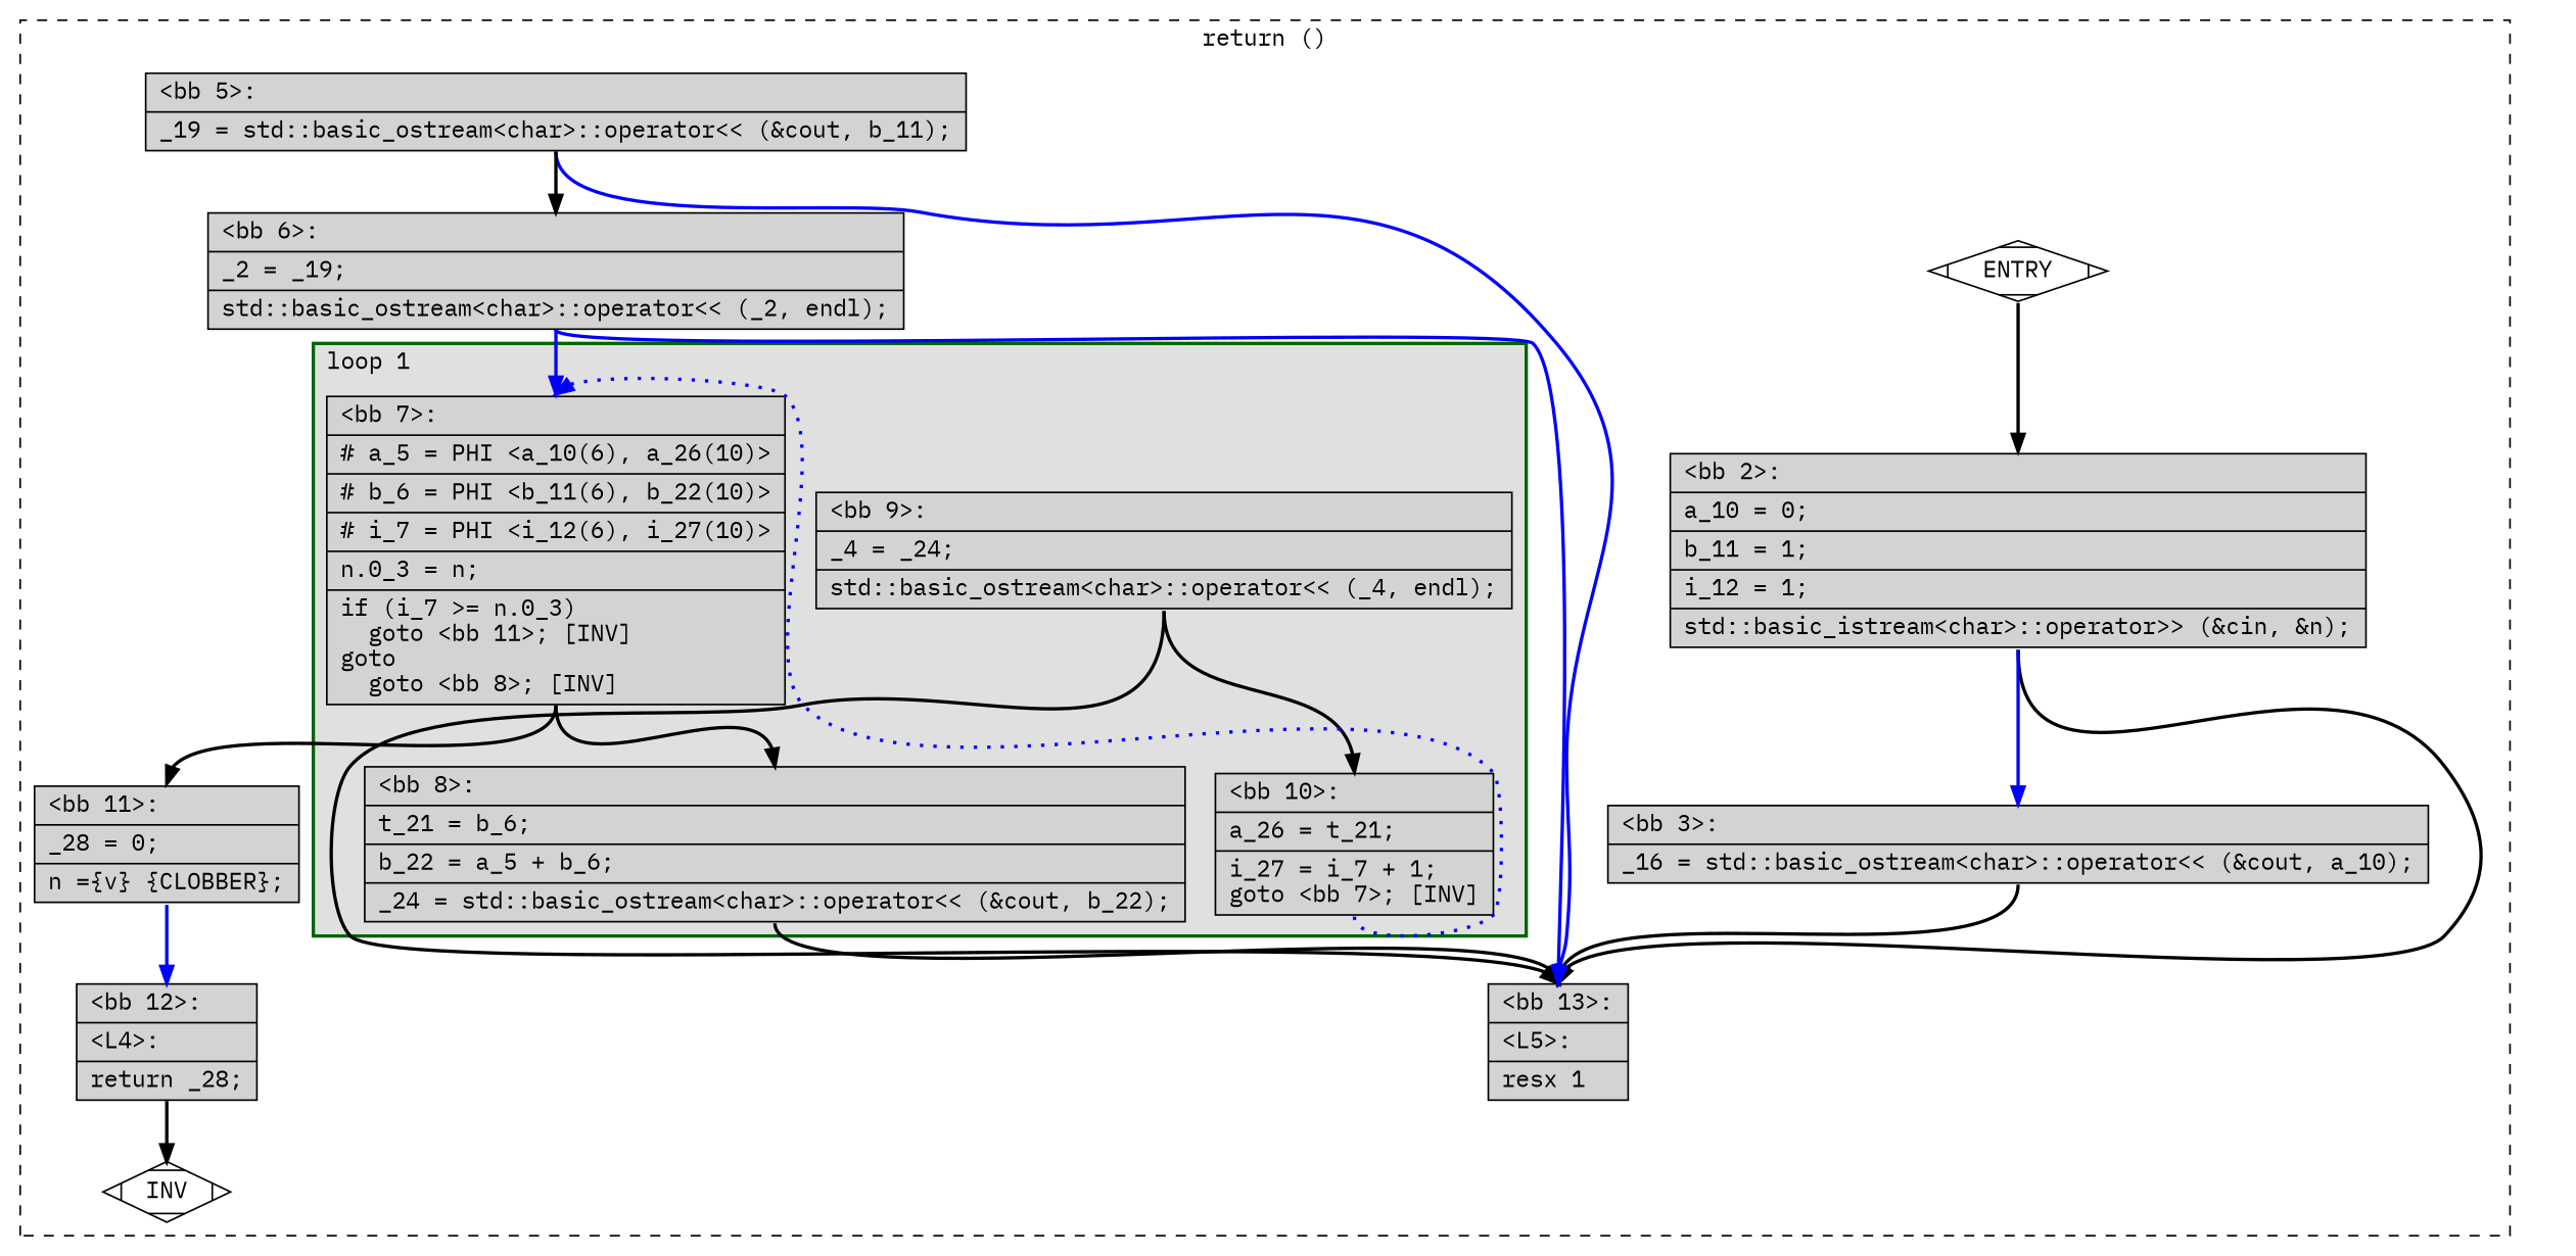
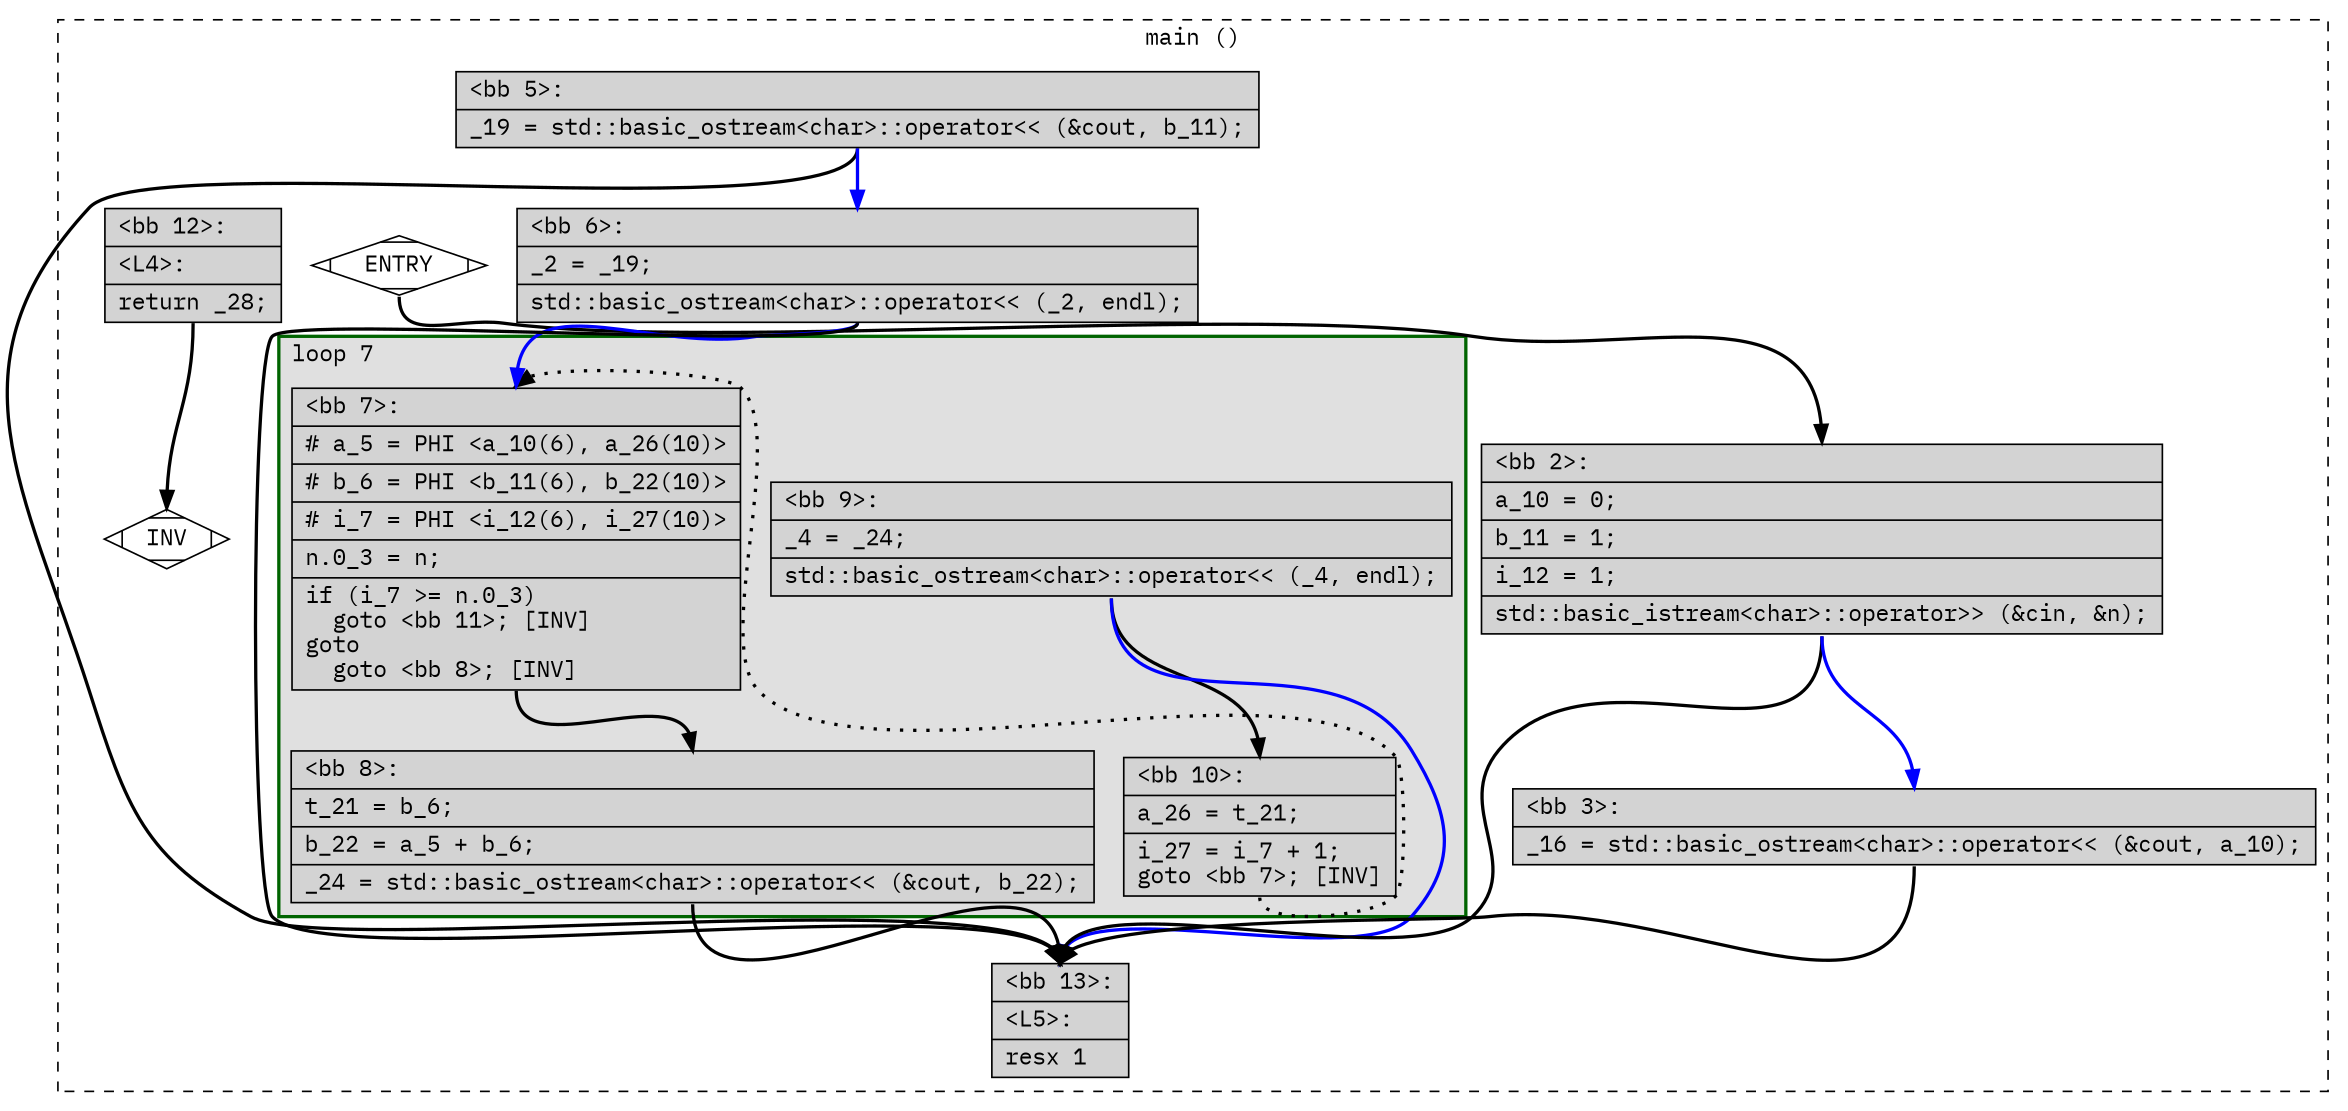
  digraph {
    fontname="IBM Plex Mono"
    node [fillcolor=lightgrey fontname="IBM Plex Mono" shape=record style=filled]
    edge [color=black constraint=true fontname="IBM Plex Mono" headport=n style="solid,bold" tailport=s weight=10]
    n1 [label="{\<bb\ 7\>:\l|#\ a_5\ =\ PHI\ \<a_10(6),\ a_26(10)\>\l|#\ b_6\ =\ PHI\ \<b_11(6),\ b_22(10)\>\l|#\ i_7\ =\ PHI\ \<i_12(6),\ i_27(10)\>\l|n.0_3\ =\ n;\l|if\ (i_7\ \>=\ n.0_3)\l\ \ goto\ \<bb\ 11\>;\ [INV]\lgoto\l\ \ goto\ \<bb\ 8\>;\ [INV]\l}"]
    n2 [label="{\<bb\ 8\>:\l|t_21\ =\ b_6;\l|b_22\ =\ a_5\ +\ b_6;\l|_24\ =\ std::basic_ostream\<char\>::operator\<\<\ (&cout,\ b_22);\l}"]
    n3 [label="{\<bb\ 9\>:\l|_4\ =\ _24;\l|std::basic_ostream\<char\>::operator\<\<\ (_4,\ endl);\l}"]
    n4 [label="{\<bb\ 10\>:\l|a_26\ =\ t_21;\l|i_27\ =\ i_7\ +\ 1;\lgoto\ \<bb\ 7\>;\ [INV]\l}"]
-   n5 [label="{\<bb\ 11\>:\l|_28\ =\ 0;\l|n\ =\{v\}\ \{CLOBBER\};\l}"]
    n6 [label="{\<bb\ 13\>:\l|\<L5\>:\l|resx\ 1\l}"]
    n7 [fillcolor=white label=ENTRY shape=Mdiamond]
    n8 [fillcolor=white label=INV shape=Mdiamond]
    n9 [label="{\<bb\ 2\>:\l|a_10\ =\ 0;\l|b_11\ =\ 1;\l|i_12\ =\ 1;\l|std::basic_istream\<char\>::operator\>\>\ (&cin,\ &n);\l}"]
    n10 [label="{\<bb\ 3\>:\l|_16\ =\ std::basic_ostream\<char\>::operator\<\<\ (&cout,\ a_10);\l}"]
    n11 [label="{\<bb\ 5\>:\l|_19\ =\ std::basic_ostream\<char\>::operator\<\<\ (&cout,\ b_11);\l}"]
    n12 [label="{\<bb\ 6\>:\l|_2\ =\ _19;\l|std::basic_ostream\<char\>::operator\<\<\ (_2,\ endl);\l}"]
    n13 [label="{\<bb\ 12\>:\l|\<L4\>:\l|return\ _28;\l}"]
    subgraph cluster_1 {
      color=black
-     label="return ()"
+     label="main ()"
      style=dashed
-     n5
      n6
      n7
      n8
      n9
      n10
      n11
      n12
      n13
      subgraph cluster_2 {
        color=darkgreen
        fillcolor=grey88
-       label="loop 1"
+       label="loop 7"
        labeljust=l
        penwidth=2
        style=filled
        n1
        n2
        n3
        n4
      }
    }
    n1 -> n2
-   n1 -> n5
    n2 -> n6
    n3 -> n4 [weight=100]
-   n3 -> n6
-   n4 -> n1 [color=blue constraint=false style="dotted,bold"]
-   n5 -> n13 [color=blue weight=100]
+   n3 -> n6 [color=blue]
+   n4 -> n1 [constraint=false style="dotted,bold"]
    n7 -> n8 [style=invis color="" weight=""]
    n7 -> n9 [weight=100]
    n9 -> n6
    n9 -> n10 [color=blue weight=100]
    n10 -> n6
-   n11 -> n6 [color=blue]
-   n11 -> n12 [weight=100]
+   n11 -> n6
+   n11 -> n12 [color=blue weight=100]
    n12 -> n1 [color=blue weight=100]
-   n12 -> n6 [color=blue]
+   n12 -> n6
    n13 -> n8
  }
